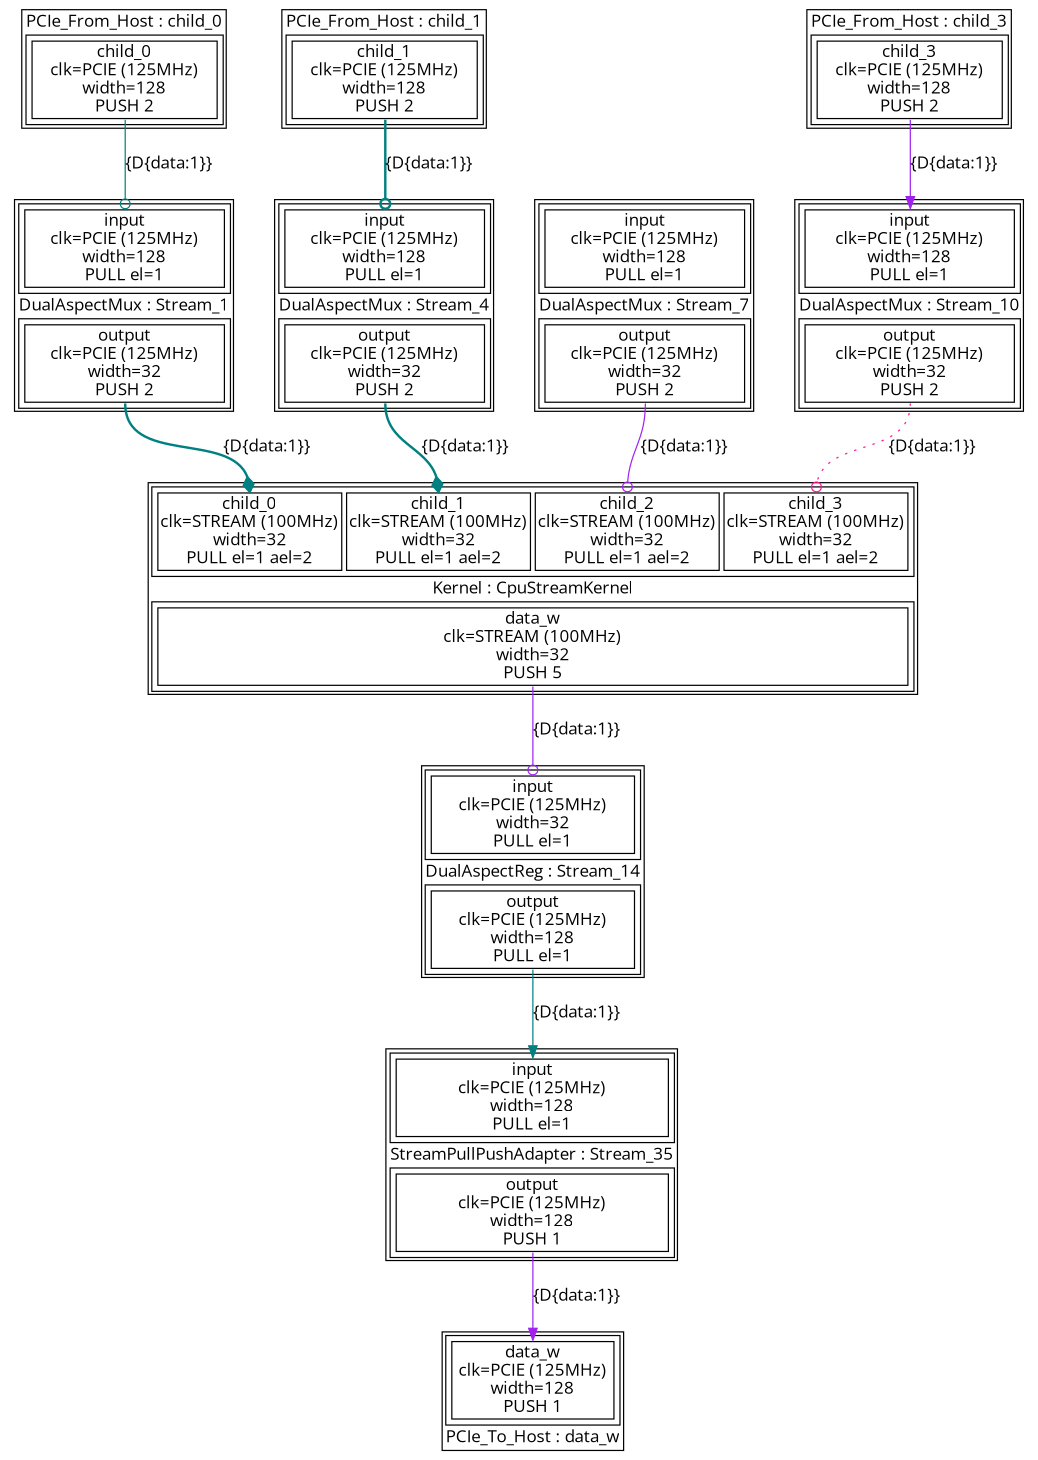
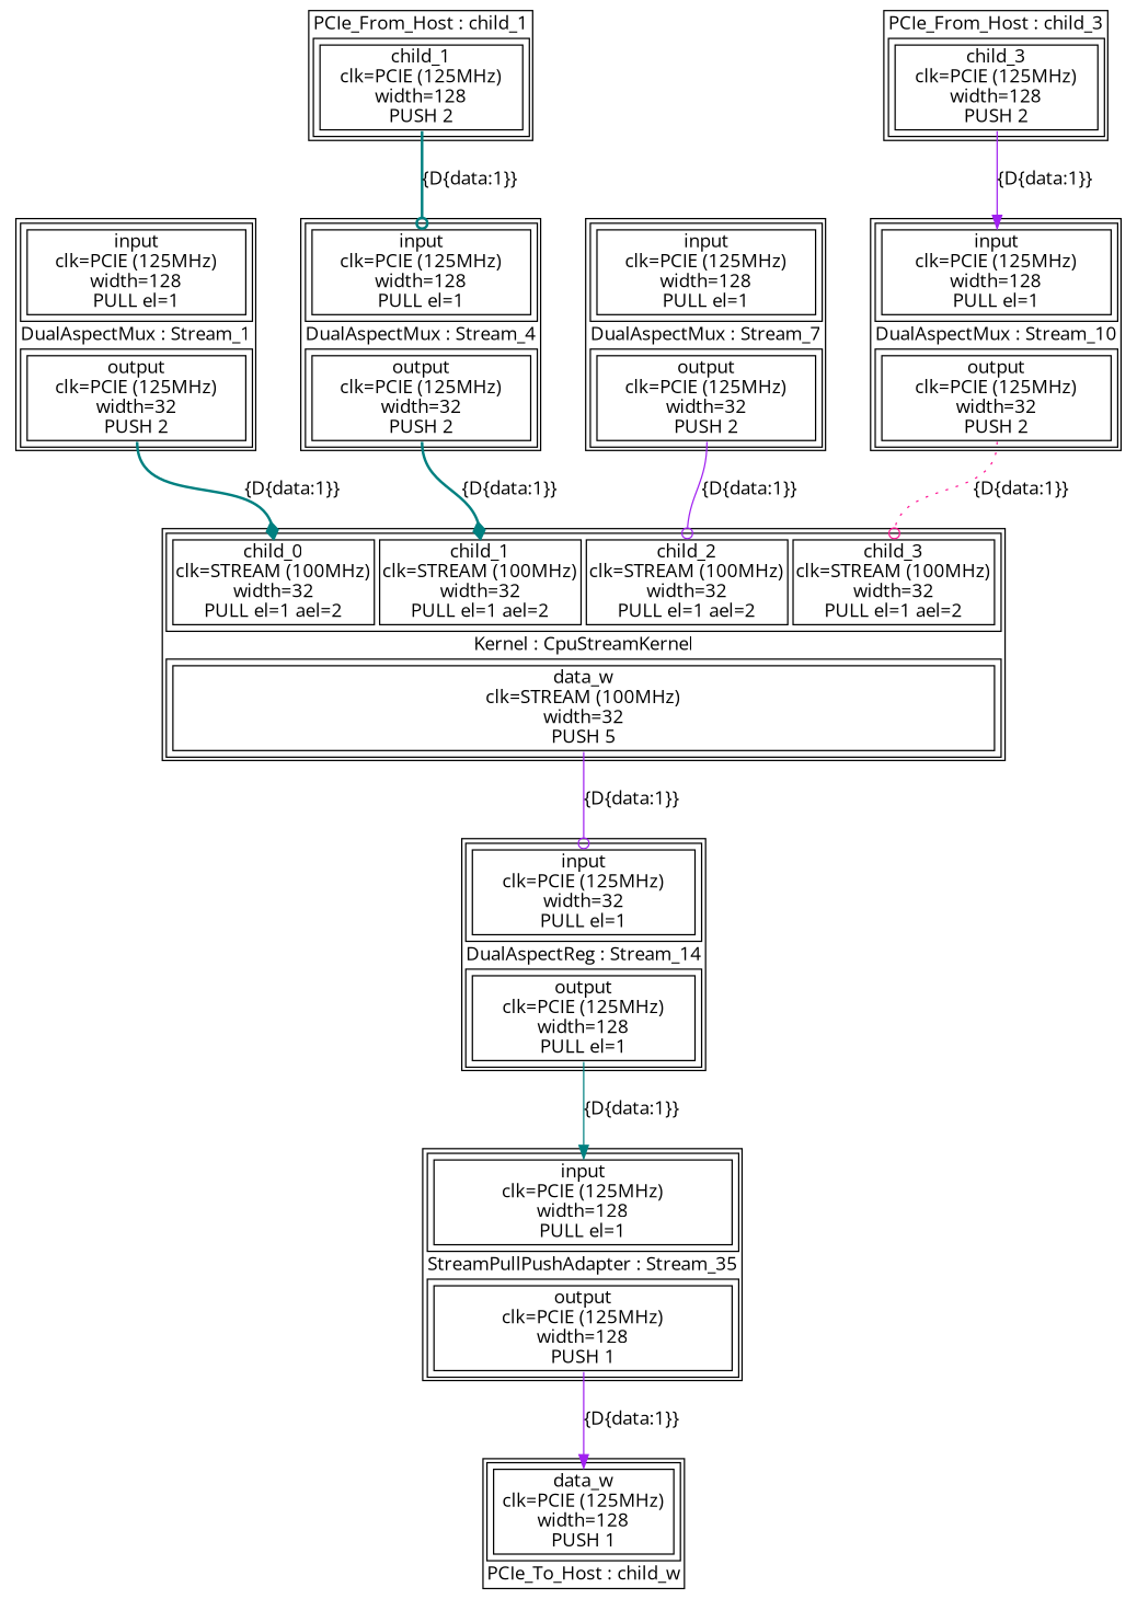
  digraph {
    fontname="Open Sans"
    node [fontname="Open Sans" shape=plaintext]
    edge [arrowhead=odot color=teal fontname="Open Sans" headport=input style=solid tailport=output]
    n1 [label=<<TABLE  BORDER="1" CELLPADDING="1" CELLSPACING="1"><TR><TD BGCOLOR="white" BORDER="0" PORT="inputs" ROWSPAN="1" COLSPAN="1"><TABLE  BORDER="1" CELLPADDING="1" CELLSPACING="4"><TR><TD BGCOLOR="white" BORDER="1" PORT="child_0" ROWSPAN="1" COLSPAN="1">child_0<BR/>clk=STREAM (100MHz)<BR/>width=32<BR/>PULL el=1 ael=2</TD><TD BGCOLOR="white" BORDER="1" PORT="child_1" ROWSPAN="1" COLSPAN="1">child_1<BR/>clk=STREAM (100MHz)<BR/>width=32<BR/>PULL el=1 ael=2</TD><TD BGCOLOR="white" BORDER="1" PORT="child_2" ROWSPAN="1" COLSPAN="1">child_2<BR/>clk=STREAM (100MHz)<BR/>width=32<BR/>PULL el=1 ael=2</TD><TD BGCOLOR="white" BORDER="1" PORT="child_3" ROWSPAN="1" COLSPAN="1">child_3<BR/>clk=STREAM (100MHz)<BR/>width=32<BR/>PULL el=1 ael=2</TD></TR></TABLE></TD></TR><TR><TD BGCOLOR="white" BORDER="0" PORT="node_info" ROWSPAN="1" COLSPAN="1">Kernel : CpuStreamKernel</TD></TR><TR><TD BGCOLOR="white" BORDER="0" PORT="outputs" ROWSPAN="1" COLSPAN="1"><TABLE  BORDER="1" CELLPADDING="1" CELLSPACING="4"><TR><TD BGCOLOR="white" BORDER="1" PORT="data_w" ROWSPAN="1" COLSPAN="1">data_w<BR/>clk=STREAM (100MHz)<BR/>width=32<BR/>PUSH 5</TD></TR></TABLE></TD></TR></TABLE>>]
    n2 [label=<<TABLE  BORDER="1" CELLPADDING="1" CELLSPACING="1"><TR><TD BGCOLOR="white" BORDER="0" PORT="inputs" ROWSPAN="1" COLSPAN="1"><TABLE  BORDER="1" CELLPADDING="1" CELLSPACING="4"><TR><TD BGCOLOR="white" BORDER="1" PORT="input" ROWSPAN="1" COLSPAN="1">input<BR/>clk=PCIE (125MHz)<BR/>width=32<BR/>PULL el=1</TD></TR></TABLE></TD></TR><TR><TD BGCOLOR="white" BORDER="0" PORT="node_info" ROWSPAN="1" COLSPAN="1">DualAspectReg : Stream_14</TD></TR><TR><TD BGCOLOR="white" BORDER="0" PORT="outputs" ROWSPAN="1" COLSPAN="1"><TABLE  BORDER="1" CELLPADDING="1" CELLSPACING="4"><TR><TD BGCOLOR="white" BORDER="1" PORT="output" ROWSPAN="1" COLSPAN="1">output<BR/>clk=PCIE (125MHz)<BR/>width=128<BR/>PULL el=1</TD></TR></TABLE></TD></TR></TABLE>>]
    n3 [label=<<TABLE  BORDER="1" CELLPADDING="1" CELLSPACING="1"><TR><TD BGCOLOR="white" BORDER="0" PORT="inputs" ROWSPAN="1" COLSPAN="1"><TABLE  BORDER="1" CELLPADDING="1" CELLSPACING="4"><TR><TD BGCOLOR="white" BORDER="1" PORT="input" ROWSPAN="1" COLSPAN="1">input<BR/>clk=PCIE (125MHz)<BR/>width=128<BR/>PULL el=1</TD></TR></TABLE></TD></TR><TR><TD BGCOLOR="white" BORDER="0" PORT="node_info" ROWSPAN="1" COLSPAN="1">StreamPullPushAdapter : Stream_35</TD></TR><TR><TD BGCOLOR="white" BORDER="0" PORT="outputs" ROWSPAN="1" COLSPAN="1"><TABLE  BORDER="1" CELLPADDING="1" CELLSPACING="4"><TR><TD BGCOLOR="white" BORDER="1" PORT="output" ROWSPAN="1" COLSPAN="1">output<BR/>clk=PCIE (125MHz)<BR/>width=128<BR/>PUSH 1</TD></TR></TABLE></TD></TR></TABLE>>]
-   n4 [label=<<TABLE  BORDER="1" CELLPADDING="1" CELLSPACING="1"><TR><TD BGCOLOR="white" BORDER="0" PORT="node_info" ROWSPAN="1" COLSPAN="1">PCIe_From_Host : child_0</TD></TR><TR><TD BGCOLOR="white" BORDER="0" PORT="outputs" ROWSPAN="1" COLSPAN="1"><TABLE  BORDER="1" CELLPADDING="1" CELLSPACING="4"><TR><TD BGCOLOR="white" BORDER="1" PORT="child_0" ROWSPAN="1" COLSPAN="1">child_0<BR/>clk=PCIE (125MHz)<BR/>width=128<BR/>PUSH 2</TD></TR></TABLE></TD></TR></TABLE>>]
    n5 [label=<<TABLE  BORDER="1" CELLPADDING="1" CELLSPACING="1"><TR><TD BGCOLOR="white" BORDER="0" PORT="inputs" ROWSPAN="1" COLSPAN="1"><TABLE  BORDER="1" CELLPADDING="1" CELLSPACING="4"><TR><TD BGCOLOR="white" BORDER="1" PORT="input" ROWSPAN="1" COLSPAN="1">input<BR/>clk=PCIE (125MHz)<BR/>width=128<BR/>PULL el=1</TD></TR></TABLE></TD></TR><TR><TD BGCOLOR="white" BORDER="0" PORT="node_info" ROWSPAN="1" COLSPAN="1">DualAspectMux : Stream_1</TD></TR><TR><TD BGCOLOR="white" BORDER="0" PORT="outputs" ROWSPAN="1" COLSPAN="1"><TABLE  BORDER="1" CELLPADDING="1" CELLSPACING="4"><TR><TD BGCOLOR="white" BORDER="1" PORT="output" ROWSPAN="1" COLSPAN="1">output<BR/>clk=PCIE (125MHz)<BR/>width=32<BR/>PUSH 2</TD></TR></TABLE></TD></TR></TABLE>>]
    n6 [label=<<TABLE  BORDER="1" CELLPADDING="1" CELLSPACING="1"><TR><TD BGCOLOR="white" BORDER="0" PORT="node_info" ROWSPAN="1" COLSPAN="1">PCIe_From_Host : child_1</TD></TR><TR><TD BGCOLOR="white" BORDER="0" PORT="outputs" ROWSPAN="1" COLSPAN="1"><TABLE  BORDER="1" CELLPADDING="1" CELLSPACING="4"><TR><TD BGCOLOR="white" BORDER="1" PORT="child_1" ROWSPAN="1" COLSPAN="1">child_1<BR/>clk=PCIE (125MHz)<BR/>width=128<BR/>PUSH 2</TD></TR></TABLE></TD></TR></TABLE>>]
    n7 [label=<<TABLE  BORDER="1" CELLPADDING="1" CELLSPACING="1"><TR><TD BGCOLOR="white" BORDER="0" PORT="inputs" ROWSPAN="1" COLSPAN="1"><TABLE  BORDER="1" CELLPADDING="1" CELLSPACING="4"><TR><TD BGCOLOR="white" BORDER="1" PORT="input" ROWSPAN="1" COLSPAN="1">input<BR/>clk=PCIE (125MHz)<BR/>width=128<BR/>PULL el=1</TD></TR></TABLE></TD></TR><TR><TD BGCOLOR="white" BORDER="0" PORT="node_info" ROWSPAN="1" COLSPAN="1">DualAspectMux : Stream_4</TD></TR><TR><TD BGCOLOR="white" BORDER="0" PORT="outputs" ROWSPAN="1" COLSPAN="1"><TABLE  BORDER="1" CELLPADDING="1" CELLSPACING="4"><TR><TD BGCOLOR="white" BORDER="1" PORT="output" ROWSPAN="1" COLSPAN="1">output<BR/>clk=PCIE (125MHz)<BR/>width=32<BR/>PUSH 2</TD></TR></TABLE></TD></TR></TABLE>>]
    n8 [label=<<TABLE  BORDER="1" CELLPADDING="1" CELLSPACING="1"><TR><TD BGCOLOR="white" BORDER="0" PORT="inputs" ROWSPAN="1" COLSPAN="1"><TABLE  BORDER="1" CELLPADDING="1" CELLSPACING="4"><TR><TD BGCOLOR="white" BORDER="1" PORT="input" ROWSPAN="1" COLSPAN="1">input<BR/>clk=PCIE (125MHz)<BR/>width=128<BR/>PULL el=1</TD></TR></TABLE></TD></TR><TR><TD BGCOLOR="white" BORDER="0" PORT="node_info" ROWSPAN="1" COLSPAN="1">DualAspectMux : Stream_7</TD></TR><TR><TD BGCOLOR="white" BORDER="0" PORT="outputs" ROWSPAN="1" COLSPAN="1"><TABLE  BORDER="1" CELLPADDING="1" CELLSPACING="4"><TR><TD BGCOLOR="white" BORDER="1" PORT="output" ROWSPAN="1" COLSPAN="1">output<BR/>clk=PCIE (125MHz)<BR/>width=32<BR/>PUSH 2</TD></TR></TABLE></TD></TR></TABLE>>]
    n9 [label=<<TABLE  BORDER="1" CELLPADDING="1" CELLSPACING="1"><TR><TD BGCOLOR="white" BORDER="0" PORT="node_info" ROWSPAN="1" COLSPAN="1">PCIe_From_Host : child_3</TD></TR><TR><TD BGCOLOR="white" BORDER="0" PORT="outputs" ROWSPAN="1" COLSPAN="1"><TABLE  BORDER="1" CELLPADDING="1" CELLSPACING="4"><TR><TD BGCOLOR="white" BORDER="1" PORT="child_3" ROWSPAN="1" COLSPAN="1">child_3<BR/>clk=PCIE (125MHz)<BR/>width=128<BR/>PUSH 2</TD></TR></TABLE></TD></TR></TABLE>>]
    n10 [label=<<TABLE  BORDER="1" CELLPADDING="1" CELLSPACING="1"><TR><TD BGCOLOR="white" BORDER="0" PORT="inputs" ROWSPAN="1" COLSPAN="1"><TABLE  BORDER="1" CELLPADDING="1" CELLSPACING="4"><TR><TD BGCOLOR="white" BORDER="1" PORT="input" ROWSPAN="1" COLSPAN="1">input<BR/>clk=PCIE (125MHz)<BR/>width=128<BR/>PULL el=1</TD></TR></TABLE></TD></TR><TR><TD BGCOLOR="white" BORDER="0" PORT="node_info" ROWSPAN="1" COLSPAN="1">DualAspectMux : Stream_10</TD></TR><TR><TD BGCOLOR="white" BORDER="0" PORT="outputs" ROWSPAN="1" COLSPAN="1"><TABLE  BORDER="1" CELLPADDING="1" CELLSPACING="4"><TR><TD BGCOLOR="white" BORDER="1" PORT="output" ROWSPAN="1" COLSPAN="1">output<BR/>clk=PCIE (125MHz)<BR/>width=32<BR/>PUSH 2</TD></TR></TABLE></TD></TR></TABLE>>]
-   n11 [label=<<TABLE  BORDER="1" CELLPADDING="1" CELLSPACING="1"><TR><TD BGCOLOR="white" BORDER="0" PORT="inputs" ROWSPAN="1" COLSPAN="1"><TABLE  BORDER="1" CELLPADDING="1" CELLSPACING="4"><TR><TD BGCOLOR="white" BORDER="1" PORT="data_w" ROWSPAN="1" COLSPAN="1">data_w<BR/>clk=PCIE (125MHz)<BR/>width=128<BR/>PUSH 1</TD></TR></TABLE></TD></TR><TR><TD BGCOLOR="white" BORDER="0" PORT="node_info" ROWSPAN="1" COLSPAN="1">PCIe_To_Host : data_w</TD></TR></TABLE>>]
+   n11 [label=<<TABLE  BORDER="1" CELLPADDING="1" CELLSPACING="1"><TR><TD BGCOLOR="white" BORDER="0" PORT="inputs" ROWSPAN="1" COLSPAN="1"><TABLE  BORDER="1" CELLPADDING="1" CELLSPACING="4"><TR><TD BGCOLOR="white" BORDER="1" PORT="data_w" ROWSPAN="1" COLSPAN="1">data_w<BR/>clk=PCIE (125MHz)<BR/>width=128<BR/>PUSH 1</TD></TR></TABLE></TD></TR><TR><TD BGCOLOR="white" BORDER="0" PORT="node_info" ROWSPAN="1" COLSPAN="1">PCIe_To_Host : child_w</TD></TR></TABLE>>]
    n1 -> n2 [color=purple label="{D{data:1}}" tailport=data_w]
    n2 -> n3 [arrowhead=normal label="{D{data:1}}"]
    n3 -> n11 [arrowhead=normal color=purple headport=data_w label="{D{data:1}}"]
-   n4 -> n5 [label="{D{data:1}}" tailport=child_0]
    n5 -> n1 [arrowhead=diamond headport=child_0 label="{D{data:1}}" style=bold]
    n6 -> n7 [label="{D{data:1}}" style=bold tailport=child_1]
    n7 -> n1 [arrowhead=diamond headport=child_1 label="{D{data:1}}" style=bold]
    n8 -> n1 [color=purple headport=child_2 label="{D{data:1}}"]
    n9 -> n10 [arrowhead=normal color=purple label="{D{data:1}}" tailport=child_3]
    n10 -> n1 [color=deeppink headport=child_3 label="{D{data:1}}" style=dotted]
  }
